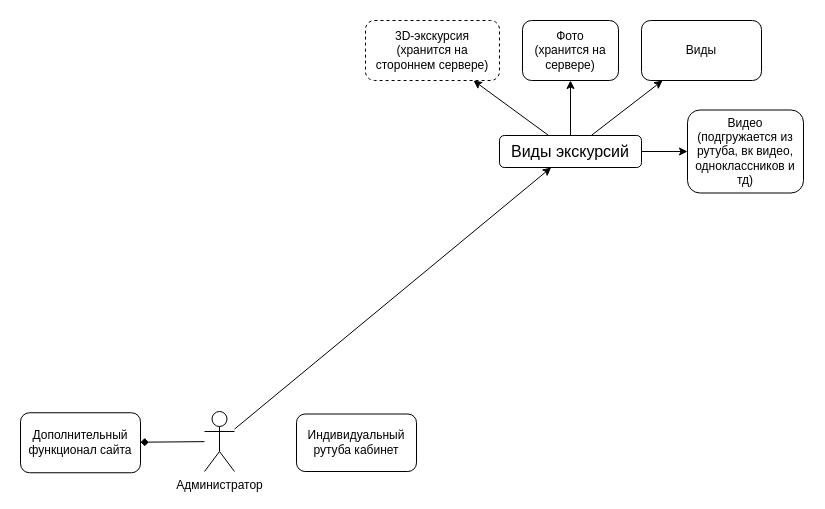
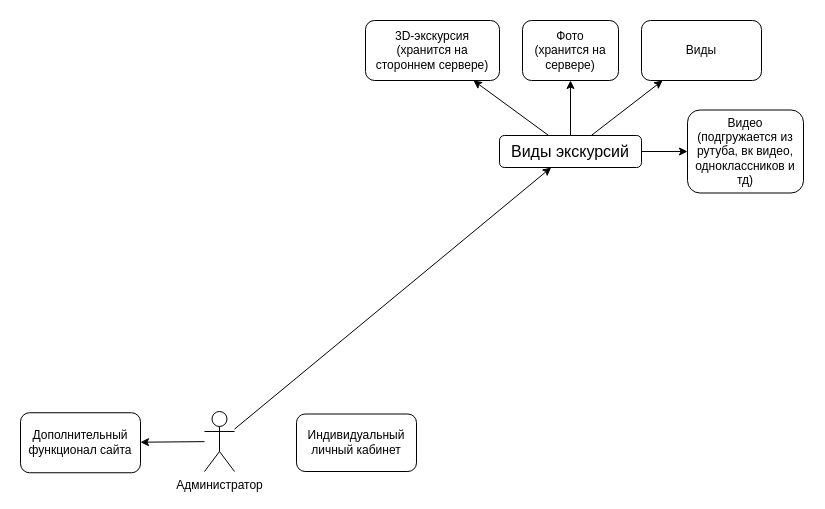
  <mxCell id="0" />
  <mxCell id="1" parent="0" />
  <mxCell id="2" value="" style="rounded=0;orthogonalLoop=1;jettySize=auto;html=1;" edge="1" parent="1" source="6" target="7"><mxGeometry relative="1" as="geometry" /></mxCell>
  <mxCell id="3" value="" style="rounded=0;orthogonalLoop=1;jettySize=auto;html=1;" edge="1" parent="1" source="6" target="8"><mxGeometry relative="1" as="geometry" /></mxCell>
  <mxCell id="4" value="" style="edgeStyle=none;rounded=0;orthogonalLoop=1;jettySize=auto;html=1;" edge="1" parent="1" source="6" target="9"><mxGeometry relative="1" as="geometry" /></mxCell>
  <mxCell id="5" value="" style="edgeStyle=none;rounded=0;orthogonalLoop=1;jettySize=auto;html=1;" edge="1" parent="1" source="6" target="10"><mxGeometry relative="1" as="geometry" /></mxCell>
  <mxCell id="6" value="&lt;font style=&quot;font-size: 16px;&quot;&gt;Виды экскурсий&lt;/font&gt;" style="rounded=1;whiteSpace=wrap;html=1;" vertex="1" parent="1"><mxGeometry x="499" y="135" width="142" height="32" as="geometry" /></mxCell>
  <mxCell id="7" value="Фото&lt;div&gt;(хранится на сервере)&lt;/div&gt;" style="whiteSpace=wrap;html=1;rounded=1;" vertex="1" parent="1"><mxGeometry x="522" width="96" height="60" as="geometry" y="20" /></mxCell>
  <mxCell id="8" value="Виды" style="whiteSpace=wrap;html=1;rounded=1;" vertex="1" parent="1"><mxGeometry x="641" width="120" height="60" as="geometry" y="20" /></mxCell>
  <mxCell id="9" value="Видео&lt;div&gt;(подгружается из рутуба, вк видео, одноклассников и тд)&lt;/div&gt;" style="whiteSpace=wrap;html=1;rounded=1;" vertex="1" parent="1"><mxGeometry x="687" y="109.5" width="116" height="83" as="geometry" /></mxCell>
- <mxCell id="10" value="3D-экскурсия&lt;div&gt;(хранится на стороннем сервере)&lt;/div&gt;" style="whiteSpace=wrap;html=1;rounded=1;dashed=1;" vertex="1" parent="1"><mxGeometry x="365" width="134" height="60" as="geometry" y="20" /></mxCell>
+ <mxCell id="10" value="3D-экскурсия&lt;div&gt;(хранится на стороннем сервере)&lt;/div&gt;" style="whiteSpace=wrap;html=1;rounded=1;" vertex="1" parent="1"><mxGeometry x="365" width="134" height="60" as="geometry" y="20" /></mxCell>
  <mxCell id="11" value="" style="edgeStyle=none;rounded=0;orthogonalLoop=1;jettySize=auto;html=1;" edge="1" parent="1" source="13" target="6"><mxGeometry relative="1" as="geometry" /></mxCell>
- <mxCell id="12" value="" style="edgeStyle=none;rounded=0;orthogonalLoop=1;jettySize=auto;html=1;endArrow=diamond;" edge="1" parent="1" source="13" target="15"><mxGeometry relative="1" as="geometry" /></mxCell>
+ <mxCell id="12" value="" style="edgeStyle=none;rounded=0;orthogonalLoop=1;jettySize=auto;html=1;" edge="1" parent="1" source="13" target="15"><mxGeometry relative="1" as="geometry" /></mxCell>
  <mxCell id="13" value="Администратор&lt;div&gt;&lt;br&gt;&lt;/div&gt;" style="shape=umlActor;verticalLabelPosition=bottom;verticalAlign=top;html=1;outlineConnect=0;" vertex="1" parent="1"><mxGeometry x="204" y="411" width="30" height="60" as="geometry" /></mxCell>
- <mxCell id="14" value="Индивидуальный рутуба кабинет" style="rounded=1;whiteSpace=wrap;html=1;verticalAlign=middle;" vertex="1" parent="1"><mxGeometry y="413.5" width="120" height="57.5" as="geometry" x="296" /></mxCell>
+ <mxCell id="14" value="Индивидуальный личный кабинет" style="rounded=1;whiteSpace=wrap;html=1;verticalAlign=middle;" vertex="1" parent="1"><mxGeometry y="413.5" width="120" height="57.5" as="geometry" x="296" /></mxCell>
  <mxCell id="15" value="Дополнительный функционал сайта" style="rounded=1;whiteSpace=wrap;html=1;verticalAlign=middle;" vertex="1" parent="1"><mxGeometry x="20" y="412.25" width="120" height="60" as="geometry" /></mxCell>
